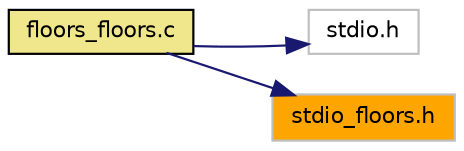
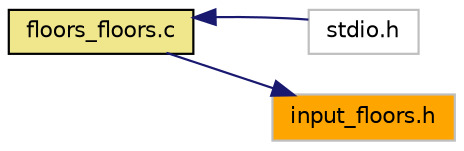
  digraph {
    rankdir=LR
    node [color=grey75 fontname=Helvetica fontsize=10 shape=record style=filled]
    edge [color=midnightblue fontname=Helvetica fontsize=10 labelfontname=Helvetica labelfontsize=10 style=solid]
    n1 [color=black fillcolor=khaki fontcolor=black height=0.2 label="floors_floors.c" width=0.4]
    n2 [fillcolor=white height=0.2 label="stdio.h" width=0.4]
-   n3 [fillcolor=orange height=0.2 label="stdio_floors.h" width=0.4]
-   n1 -> n2
+   n3 [fillcolor=orange height=0.2 label="input_floors.h" width=0.4]
+   n2 -> n1
    n1 -> n3
  }
